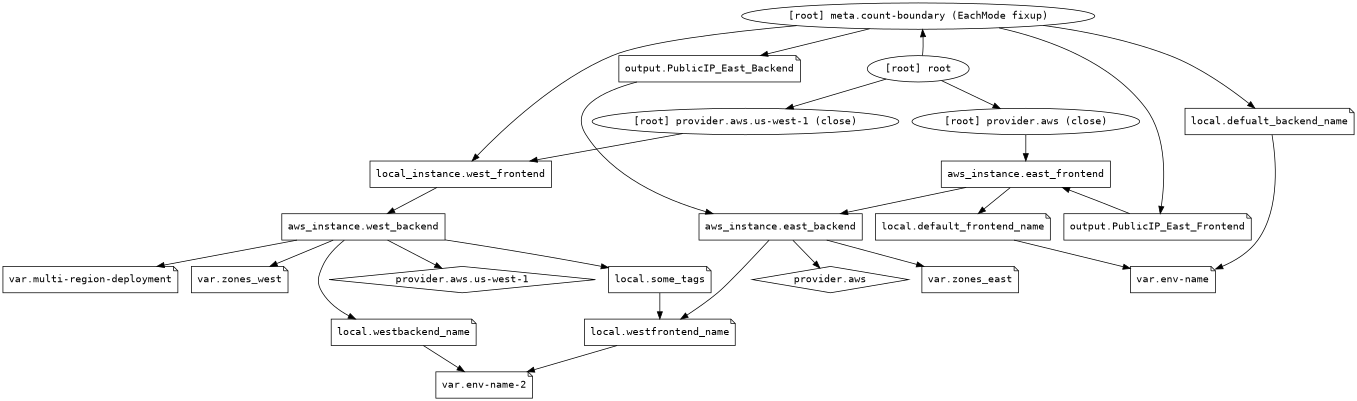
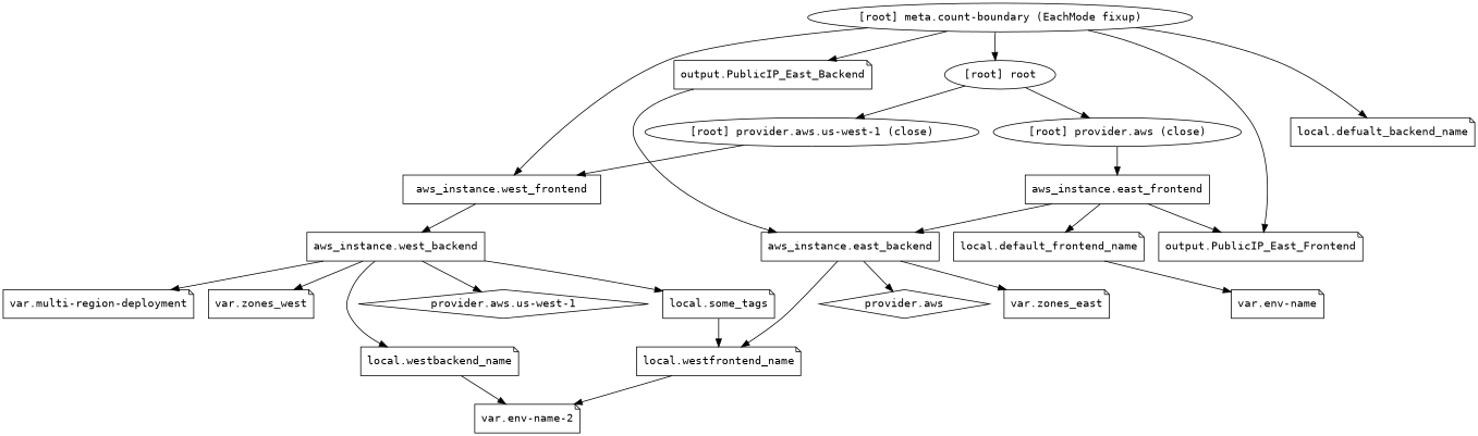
  digraph {
    compound=true
    fontname="DejaVu Sans Mono"
    newrank=true
    node [fontname="DejaVu Sans Mono" shape=note]
    edge [fontname="DejaVu Sans Mono"]
    n1 [label="aws_instance.east_backend" shape=box]
    n2 [label="local.westfrontend_name"]
    n3 [label="provider.aws" shape=diamond]
    n4 [label="var.zones_east"]
    n5 [label="aws_instance.east_frontend" shape=box]
    n6 [label="local.default_frontend_name"]
    n7 [label="aws_instance.west_backend" shape=box]
    n8 [label="local.westbackend_name"]
    n9 [label="provider.aws.us-west-1" shape=diamond]
    n10 [label="var.multi-region-deployment"]
    n11 [label="var.zones_west"]
-   n12 [label="local_instance.west_frontend" shape=box]
+   n12 [label="aws_instance.west_frontend" shape=box]
    n13 [label="local.some_tags"]
    n14 [label="var.env-name"]
    n15 [label="local.defualt_backend_name"]
    n16 [label="var.env-name-2"]
    n17 [label="output.PublicIP_East_Backend"]
    n18 [label="output.PublicIP_East_Frontend"]
    "[root] meta.count-boundary (EachMode fixup)" [shape=""]
    "[root] provider.aws (close)" [shape=""]
    "[root] provider.aws.us-west-1 (close)" [shape=""]
    "[root] root" [shape=""]
    subgraph sub_1 {
      n1
      n2
      n3
      n4
      n5
      n6
      n7
      n8
      n9
      n10
      n11
      n12
      n13
      n14
      n15
      n16
      n17
      n18
      "[root] meta.count-boundary (EachMode fixup)"
      "[root] provider.aws (close)"
      "[root] provider.aws.us-west-1 (close)"
      "[root] root"
    }
    n1 -> n2
    n1 -> n3
    n1 -> n4
    n2 -> n16
    n5 -> n1
    n5 -> n6
    n6 -> n14
    n7 -> n8
    n7 -> n9
    n7 -> n10
    n7 -> n11
    n7 -> n13
    n8 -> n16
    n12 -> n7
    n13 -> n2
-   n15 -> n14
    n17 -> n1
-   n18 -> n5
+   n5 -> n18
    "[root] meta.count-boundary (EachMode fixup)" -> n12
    "[root] meta.count-boundary (EachMode fixup)" -> n15
    "[root] meta.count-boundary (EachMode fixup)" -> n17
    "[root] meta.count-boundary (EachMode fixup)" -> n18
    "[root] provider.aws (close)" -> n5
    "[root] provider.aws.us-west-1 (close)" -> n12
-   "[root] root" -> "[root] meta.count-boundary (EachMode fixup)"
+   "[root] meta.count-boundary (EachMode fixup)" -> "[root] root"
    "[root] root" -> "[root] provider.aws (close)"
    "[root] root" -> "[root] provider.aws.us-west-1 (close)"
  }
